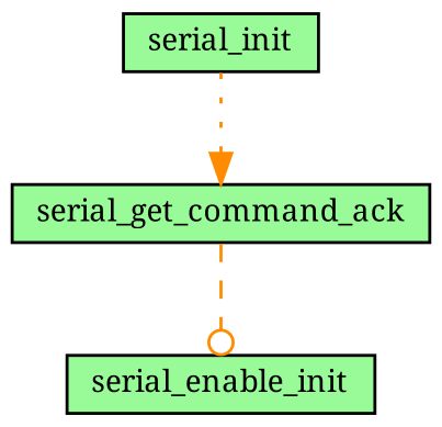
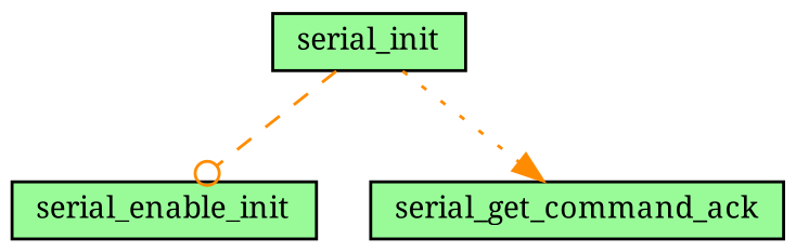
  digraph {
    fontname="Noto Serif"
    rankdir=TB
    node [color=black fillcolor=palegreen fontname="Noto Serif" fontsize=10 shape=record style=filled]
    edge [color=darkorange fontname="Noto Serif" fontsize=10 labelfontname=Helvetica labelfontsize=10]
    n1 [fontcolor=black height=0.2 label=serial_init width=0.4]
    n2 [height=0.2 label=serial_enable_init width=0.4]
    n3 [height=0.2 label=serial_get_command_ack width=0.4]
-   n3 -> n2 [arrowhead=odot style=dashed]
+   n1 -> n2 [arrowhead=odot style=dashed]
    n1 -> n3 [arrowhead=normal style=dotted]
  }
